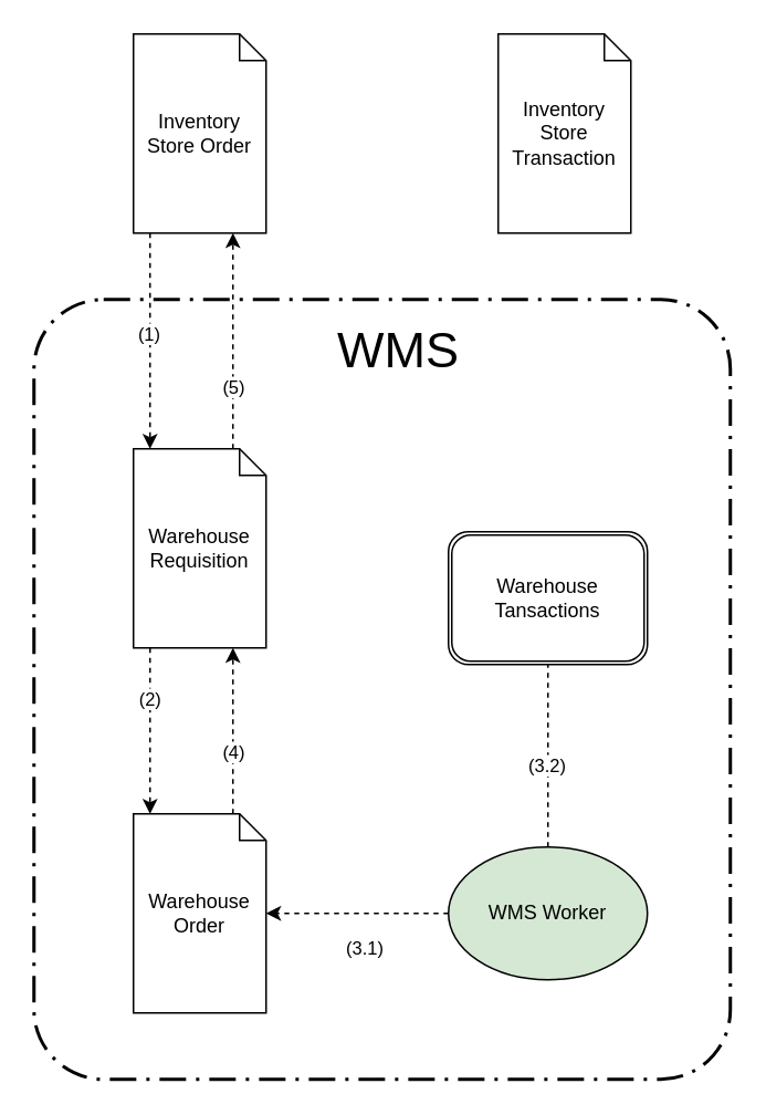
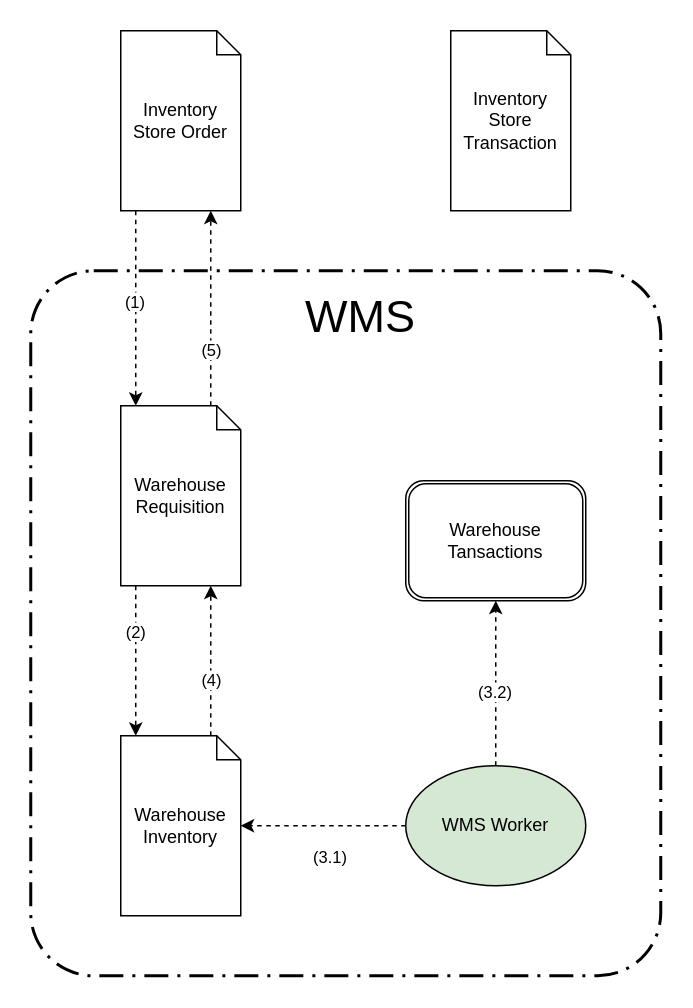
  <mxCell id="0" />
  <mxCell id="1" parent="0" />
  <mxCell id="2" value="" style="rounded=1;arcSize=10;dashed=1;strokeColor=#000000;fillColor=none;gradientColor=none;dashPattern=8 3 1 3;strokeWidth=2;" parent="1" vertex="1"><mxGeometry x="20" y="180" width="420" height="470" as="geometry" /></mxCell>
  <mxCell id="3" value="&lt;font style=&quot;font-size: 30px&quot;&gt;WMS&lt;/font&gt;" style="text;html=1;strokeColor=none;fillColor=none;align=center;verticalAlign=middle;whiteSpace=wrap;rounded=0;" parent="1" vertex="1"><mxGeometry x="220" y="200" width="40" height="20" as="geometry" /></mxCell>
  <mxCell id="4" value="" style="edgeStyle=orthogonalEdgeStyle;rounded=0;orthogonalLoop=1;jettySize=auto;html=1;dashed=1;" edge="1" parent="1" source="6" target="13"><mxGeometry relative="1" as="geometry"><Array as="points"><mxPoint x="90" y="200" /><mxPoint x="90" y="200" /></Array></mxGeometry></mxCell>
  <mxCell id="5" value="(1)&amp;nbsp;" style="edgeLabel;html=1;align=center;verticalAlign=middle;resizable=0;points=[];" vertex="1" connectable="0" parent="4"><mxGeometry x="0.211" y="-3" relative="1" as="geometry"><mxPoint x="3" y="-19" as="offset" /></mxGeometry></mxCell>
  <mxCell id="6" value="&lt;span&gt;Inventory&lt;/span&gt;&lt;br&gt;&lt;span&gt;Store Order&lt;/span&gt;" style="shape=note;whiteSpace=wrap;size=16;html=1;dropTarget=0;" parent="1" vertex="1"><mxGeometry x="80" y="20" width="80" height="120" as="geometry" /></mxCell>
  <mxCell id="7" style="edgeStyle=orthogonalEdgeStyle;rounded=0;orthogonalLoop=1;jettySize=auto;html=1;exitX=0.5;exitY=1;exitDx=0;exitDy=0;exitPerimeter=0;" parent="1" source="6" target="6" edge="1"><mxGeometry relative="1" as="geometry" /></mxCell>
  <mxCell id="8" value="&lt;span&gt;Inventory&lt;/span&gt;&lt;br&gt;&lt;span&gt;Store Transaction&lt;/span&gt;" style="shape=note;whiteSpace=wrap;size=16;html=1;dropTarget=0;" parent="1" vertex="1"><mxGeometry x="300" y="20" width="80" height="120" as="geometry" /></mxCell>
  <mxCell id="9" style="edgeStyle=orthogonalEdgeStyle;rounded=0;orthogonalLoop=1;jettySize=auto;html=1;dashed=1;" edge="1" parent="1" source="13" target="6"><mxGeometry relative="1" as="geometry"><Array as="points"><mxPoint x="140" y="220" /><mxPoint x="140" y="220" /></Array></mxGeometry></mxCell>
  <mxCell id="10" value="(5)&amp;nbsp;" style="edgeLabel;html=1;align=center;verticalAlign=middle;resizable=0;points=[];" vertex="1" connectable="0" parent="9"><mxGeometry x="-0.193" y="-1" relative="1" as="geometry"><mxPoint y="14" as="offset" /></mxGeometry></mxCell>
  <mxCell id="11" style="edgeStyle=orthogonalEdgeStyle;rounded=0;orthogonalLoop=1;jettySize=auto;html=1;dashed=1;" edge="1" parent="1" source="13" target="16"><mxGeometry relative="1" as="geometry"><Array as="points"><mxPoint x="90" y="430" /><mxPoint x="90" y="430" /></Array></mxGeometry></mxCell>
  <mxCell id="12" value="(2)" style="edgeLabel;html=1;align=center;verticalAlign=middle;resizable=0;points=[];" vertex="1" connectable="0" parent="11"><mxGeometry x="-0.208" y="-1" relative="1" as="geometry"><mxPoint y="-10" as="offset" /></mxGeometry></mxCell>
  <mxCell id="13" value="Warehouse&lt;br&gt;Requisition" style="shape=note;whiteSpace=wrap;size=16;html=1;dropTarget=0;" parent="1" vertex="1"><mxGeometry x="80" y="270" width="80" height="120" as="geometry" /></mxCell>
  <mxCell id="14" style="edgeStyle=orthogonalEdgeStyle;rounded=0;orthogonalLoop=1;jettySize=auto;html=1;dashed=1;" edge="1" parent="1" source="16" target="13"><mxGeometry relative="1" as="geometry"><Array as="points"><mxPoint x="140" y="430" /><mxPoint x="140" y="430" /></Array></mxGeometry></mxCell>
  <mxCell id="15" value="(4)&amp;nbsp;" style="edgeLabel;html=1;align=center;verticalAlign=middle;resizable=0;points=[];" vertex="1" connectable="0" parent="14"><mxGeometry x="-0.232" y="-1" relative="1" as="geometry"><mxPoint as="offset" /></mxGeometry></mxCell>
- <mxCell id="16" value="&lt;span&gt;Warehouse Order&lt;/span&gt;" style="shape=note;whiteSpace=wrap;size=16;html=1;dropTarget=0;" parent="1" vertex="1"><mxGeometry x="80" y="490" width="80" height="120" as="geometry" /></mxCell>
+ <mxCell id="16" value="&lt;span&gt;Warehouse Inventory&lt;/span&gt;" style="shape=note;whiteSpace=wrap;size=16;html=1;dropTarget=0;" parent="1" vertex="1"><mxGeometry x="80" y="490" width="80" height="120" as="geometry" /></mxCell>
  <mxCell id="17" value="Warehouse&lt;br&gt;Tansactions" style="shape=ext;rounded=1;html=1;whiteSpace=wrap;double=1;" parent="1" vertex="1"><mxGeometry x="270" y="320" width="120" height="80" as="geometry" /></mxCell>
  <mxCell id="18" style="edgeStyle=orthogonalEdgeStyle;rounded=0;orthogonalLoop=1;jettySize=auto;html=1;dashed=1;" edge="1" parent="1" source="22" target="16"><mxGeometry relative="1" as="geometry"><Array as="points"><mxPoint x="250" y="550" /><mxPoint x="250" y="550" /></Array></mxGeometry></mxCell>
  <mxCell id="19" value="(3.1)&amp;nbsp;" style="edgeLabel;html=1;align=center;verticalAlign=middle;resizable=0;points=[];" vertex="1" connectable="0" parent="18"><mxGeometry x="0.313" y="2" relative="1" as="geometry"><mxPoint x="22" y="18" as="offset" /></mxGeometry></mxCell>
- <mxCell id="20" style="edgeStyle=orthogonalEdgeStyle;rounded=0;orthogonalLoop=1;jettySize=auto;html=1;dashed=1;endArrow=none;" edge="1" parent="1" source="22" target="17"><mxGeometry relative="1" as="geometry" /></mxCell>
+ <mxCell id="20" style="edgeStyle=orthogonalEdgeStyle;rounded=0;orthogonalLoop=1;jettySize=auto;html=1;dashed=1;" edge="1" parent="1" source="22" target="17"><mxGeometry relative="1" as="geometry" /></mxCell>
  <mxCell id="21" value="(3.2)&amp;nbsp;" style="edgeLabel;html=1;align=center;verticalAlign=middle;resizable=0;points=[];" vertex="1" connectable="0" parent="20"><mxGeometry x="-0.284" y="-1" relative="1" as="geometry"><mxPoint x="-1" y="-11" as="offset" /></mxGeometry></mxCell>
  <mxCell id="22" value="WMS Worker" style="ellipse;whiteSpace=wrap;html=1;fillColor=#d5e8d4;" vertex="1" parent="1"><mxGeometry x="270" y="510" width="120" height="80" as="geometry" /></mxCell>
